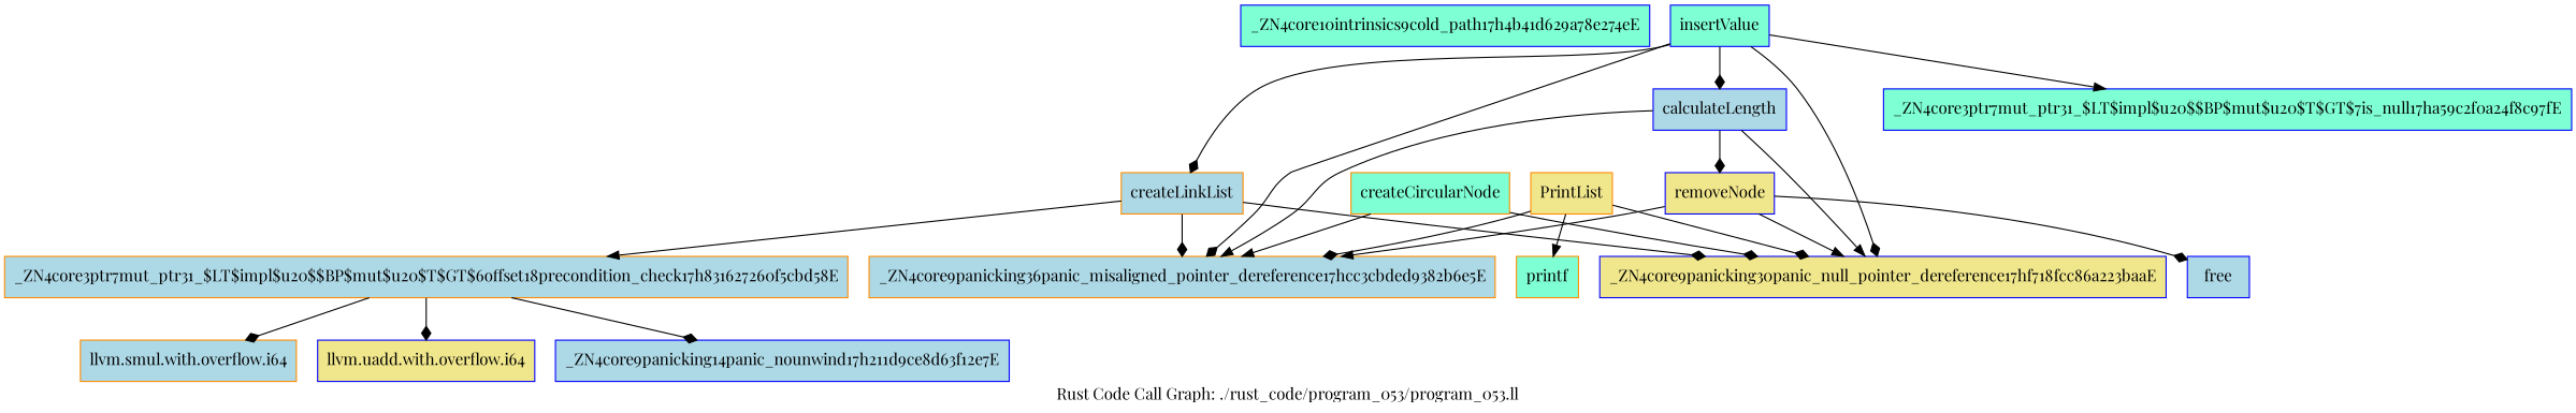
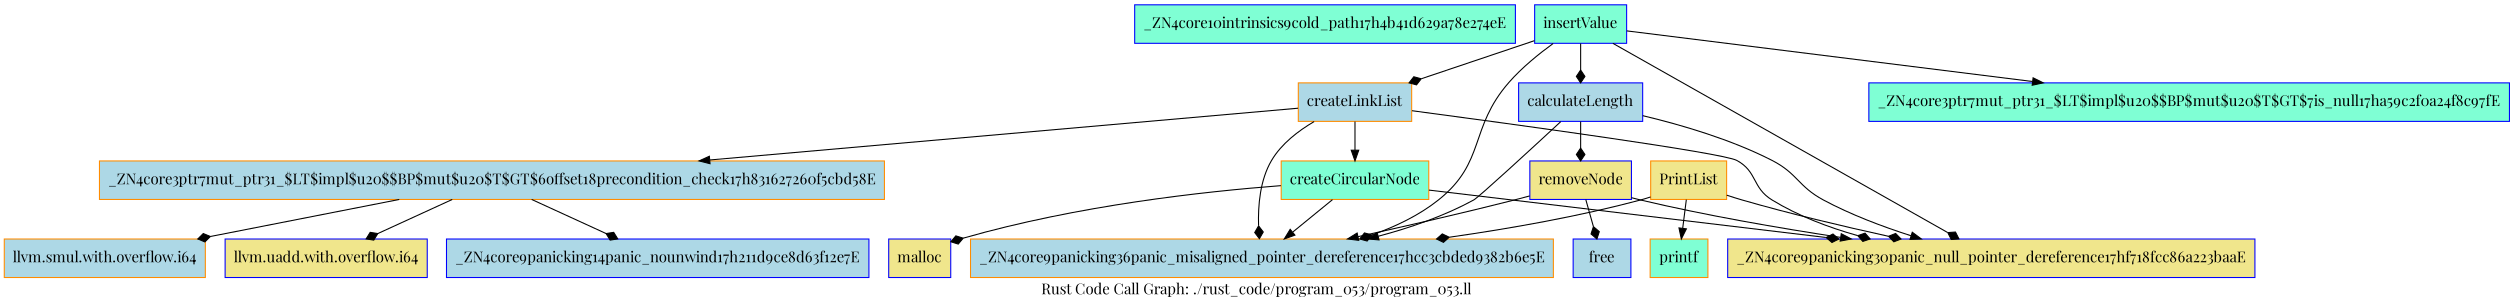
  digraph {
    fontname="Playfair Display"
    label="Rust Code Call Graph: ./rust_code/program_053/program_053.ll"
    node [color=blue fillcolor=lightblue fontname="Playfair Display" shape=record style=filled]
    edge [arrowhead=diamond fontname="Playfair Display"]
    n1 [fillcolor=aquamarine label="{_ZN4core10intrinsics9cold_path17h4b41d629a78e274eE}"]
    n2 [color=darkorange label="{createLinkList}"]
    n3 [color=darkorange label="{_ZN4core3ptr7mut_ptr31_$LT$impl$u20$$BP$mut$u20$T$GT$6offset18precondition_check17h831627260f5cbd58E}"]
    n4 [color=darkorange label="{_ZN4core9panicking36panic_misaligned_pointer_dereference17hcc3cbded9382b6e5E}"]
    n5 [color=darkorange fillcolor=aquamarine label="{createCircularNode}"]
    n6 [fillcolor=khaki label="{_ZN4core9panicking30panic_null_pointer_dereference17hf718fcc86a223baaE}"]
    n7 [color=darkorange label="{llvm.smul.with.overflow.i64}"]
    n8 [fillcolor=khaki label="{llvm.uadd.with.overflow.i64}"]
    n9 [label="{_ZN4core9panicking14panic_nounwind17h211d9ce8d63f12e7E}"]
+   n10 [fillcolor=khaki label="{malloc}"]
    n11 [fillcolor=aquamarine label="{_ZN4core3ptr7mut_ptr31_$LT$impl$u20$$BP$mut$u20$T$GT$7is_null17ha59c2f0a24f8c97fE}"]
    n12 [label="{calculateLength}"]
    n13 [fillcolor=khaki label="{removeNode}"]
    n14 [color=darkorange fillcolor=khaki label="{PrintList}"]
    n15 [color=darkorange fillcolor=aquamarine label="{printf}"]
    n16 [fillcolor=aquamarine label="{insertValue}"]
    n17 [label="{free}"]
    n2 -> n3 [arrowhead=normal]
    n2 -> n4
+   n2 -> n5 [arrowhead=normal]
    n2 -> n6
    n3 -> n7
    n3 -> n8
    n3 -> n9
    n5 -> n4 [arrowhead=normal]
    n5 -> n6
+   n5 -> n10
    n12 -> n4 [arrowhead=normal]
    n12 -> n6 [arrowhead=normal]
    n12 -> n13
    n13 -> n4 [arrowhead=normal]
    n13 -> n6 [arrowhead=normal]
    n13 -> n17
    n14 -> n4
    n14 -> n6
    n14 -> n15 [arrowhead=normal]
    n16 -> n2
    n16 -> n4
    n16 -> n6
    n16 -> n11 [arrowhead=normal]
    n16 -> n12
  }
